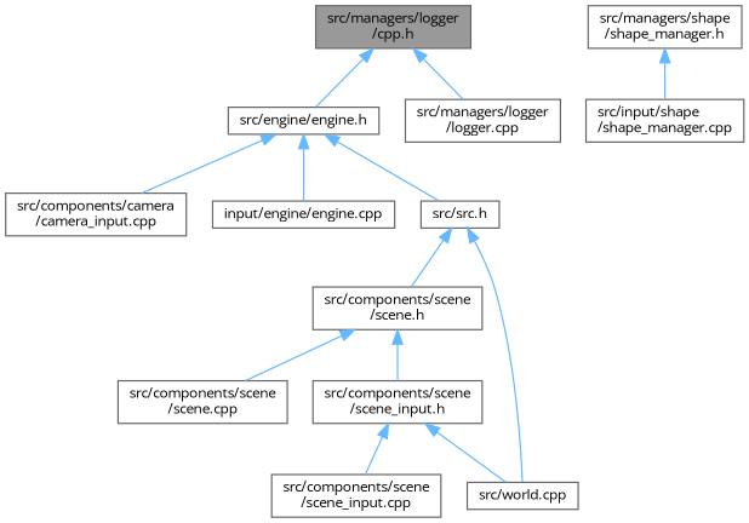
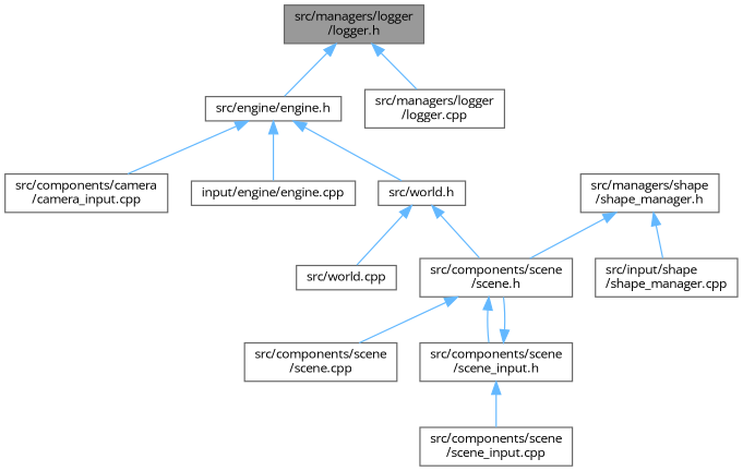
  digraph {
    fontname="Open Sans"
    node [color=grey40 fillcolor=white fontname="Open Sans" fontsize=10 shape=box style=filled]
    edge [color=steelblue1 dir=back fontname="Open Sans" fontsize=10 labelfontname=Helvetica labelfontsize=10 style=solid]
-   n1 [color=gray40 fillcolor=grey60 fontcolor=black height=0.2 label="src/managers/logger\l/cpp.h" width=0.4]
+   n1 [color=gray40 fillcolor=grey60 fontcolor=black height=0.2 label="src/managers/logger\l/logger.h" width=0.4]
    n2 [height=0.2 label="src/engine/engine.h" width=0.4]
    n3 [height=0.2 label="src/managers/logger\l/logger.cpp" width=0.4]
    n4 [height=0.2 label="src/components/camera\l/camera_input.cpp" width=0.4]
    n5 [height=0.2 label="input/engine/engine.cpp" width=0.4]
-   n6 [height=0.2 label="src/src.h" width=0.4]
+   n6 [height=0.2 label="src/world.h" width=0.4]
    n7 [height=0.2 label="src/components/scene\l/scene.h" width=0.4]
    n8 [height=0.2 label="src/world.cpp" width=0.4]
    n9 [height=0.2 label="src/components/scene\l/scene.cpp" width=0.4]
    n10 [height=0.2 label="src/components/scene\l/scene_input.h" width=0.4]
    n11 [height=0.2 label="src/components/scene\l/scene_input.cpp" width=0.4]
    n12 [height=0.2 label="src/managers/shape\l/shape_manager.h" width=0.4]
    n13 [height=0.2 label="src/input/shape\l/shape_manager.cpp" width=0.4]
    n1 -> n2
    n1 -> n3
    n2 -> n4
    n2 -> n5
    n2 -> n6
    n6 -> n7
    n6 -> n8
    n7 -> n9
    n7 -> n10
-   n10 -> n8
+   n10 -> n7
    n10 -> n11
+   n12 -> n7
    n12 -> n13
  }
